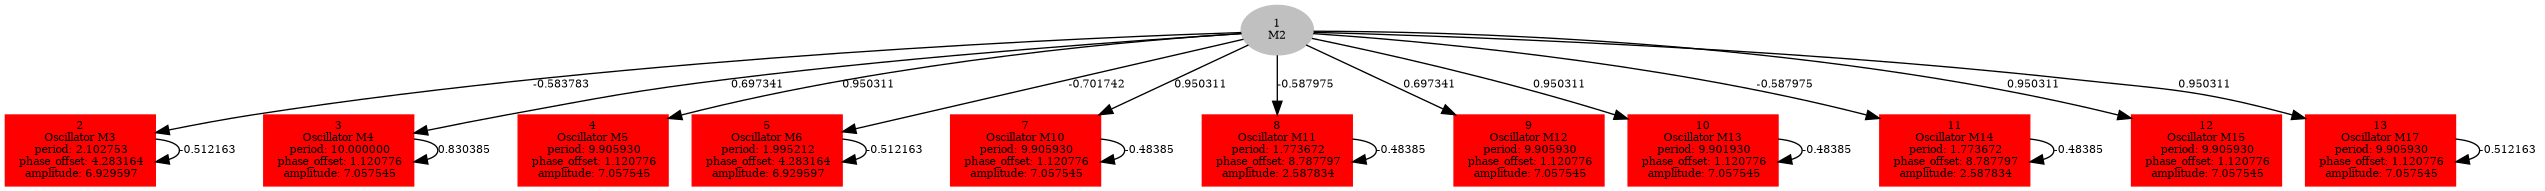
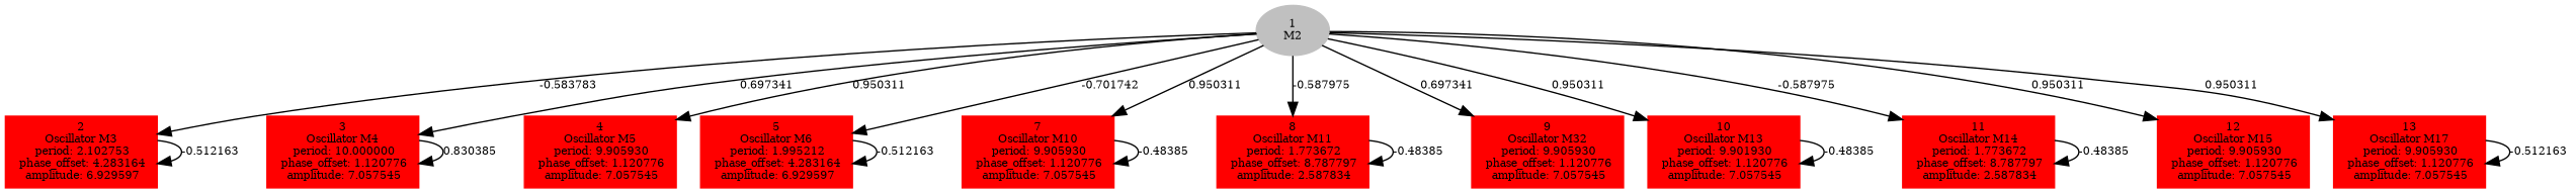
  digraph {
    forcelabels=true
    node [color=red fontsize=8 style=filled shape=box]
    edge [fontsize=8]
    n1 [color=grey label=<1<BR/>M2> shape=""]
    n2 [label=<2<BR />Oscillator M3<BR /> period: 2.102753<BR /> phase_offset: 4.283164<BR /> amplitude: 6.929597>]
    n3 [label=<3<BR />Oscillator M4<BR /> period: 10.000000<BR /> phase_offset: 1.120776<BR /> amplitude: 7.057545>]
    n4 [label=<4<BR />Oscillator M5<BR /> period: 9.905930<BR /> phase_offset: 1.120776<BR /> amplitude: 7.057545>]
    n5 [label=<5<BR />Oscillator M6<BR /> period: 1.995212<BR /> phase_offset: 4.283164<BR /> amplitude: 6.929597>]
    n6 [label=<7<BR />Oscillator M10<BR /> period: 9.905930<BR /> phase_offset: 1.120776<BR /> amplitude: 7.057545>]
    n7 [label=<8<BR />Oscillator M11<BR /> period: 1.773672<BR /> phase_offset: 8.787797<BR /> amplitude: 2.587834>]
-   n8 [label=<9<BR />Oscillator M12<BR /> period: 9.905930<BR /> phase_offset: 1.120776<BR /> amplitude: 7.057545>]
+   n8 [label=<9<BR />Oscillator M32<BR /> period: 9.905930<BR /> phase_offset: 1.120776<BR /> amplitude: 7.057545>]
    n9 [label=<10<BR />Oscillator M13<BR /> period: 9.901930<BR /> phase_offset: 1.120776<BR /> amplitude: 7.057545>]
    n10 [label=<11<BR />Oscillator M14<BR /> period: 1.773672<BR /> phase_offset: 8.787797<BR /> amplitude: 2.587834>]
    n11 [label=<12<BR />Oscillator M15<BR /> period: 9.905930<BR /> phase_offset: 1.120776<BR /> amplitude: 7.057545>]
    n12 [label=<13<BR />Oscillator M17<BR /> period: 9.905930<BR /> phase_offset: 1.120776<BR /> amplitude: 7.057545>]
    n1 -> n2 [label="-0.583783 "]
    n1 -> n3 [label="0.697341 "]
    n1 -> n4 [label="0.950311 "]
    n1 -> n5 [label="-0.701742 "]
    n1 -> n6 [label="0.950311 "]
    n1 -> n7 [label="-0.587975 "]
    n1 -> n8 [label="0.697341 "]
    n1 -> n9 [label="0.950311 "]
    n1 -> n10 [label="-0.587975 "]
    n1 -> n11 [label="0.950311 "]
    n1 -> n12 [label="0.950311 "]
    n2 -> n2 [label="-0.512163 "]
    n3 -> n3 [label="0.830385 "]
    n5 -> n5 [label="-0.512163 "]
    n6 -> n6 [label="-0.48385 "]
    n7 -> n7 [label="-0.48385 "]
    n9 -> n9 [label="-0.48385 "]
    n10 -> n10 [label="-0.48385 "]
    n12 -> n12 [label="-0.512163 "]
  }
